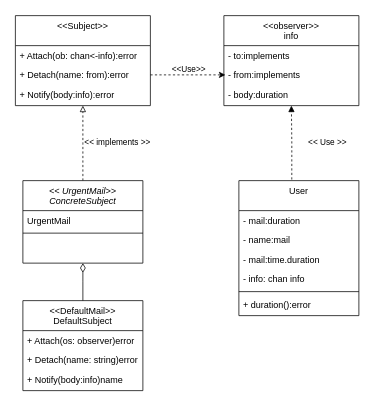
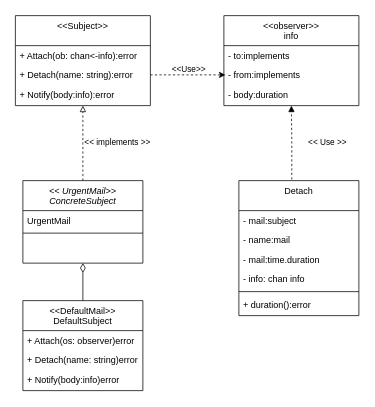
  <mxCell id="0" />
  <mxCell id="1" parent="0" />
  <mxCell id="2" style="edgeStyle=orthogonalEdgeStyle;rounded=0;orthogonalLoop=1;jettySize=auto;html=1;startArrow=none;startFill=0;endArrow=block;endFill=0;dashed=1;" parent="1" source="3" edge="1"><mxGeometry relative="1" as="geometry"><mxPoint x="110" y="140" as="targetPoint" /></mxGeometry></mxCell>
  <mxCell id="3" value="&lt;&lt; UrgentMail&gt;&gt;&#10;ConcreteSubject" style="swimlane;fontStyle=2;align=center;verticalAlign=top;childLayout=stackLayout;horizontal=1;startSize=40;horizontalStack=0;resizeParent=1;resizeLast=0;collapsible=1;marginBottom=0;rounded=0;shadow=0;strokeWidth=1;" parent="1" vertex="1"><mxGeometry x="30" y="240" width="160" height="110" as="geometry"><mxRectangle x="230" y="140" width="160" height="26" as="alternateBounds" /></mxGeometry></mxCell>
  <mxCell id="4" value="UrgentMail" style="text;align=left;verticalAlign=top;spacingLeft=4;spacingRight=4;overflow=hidden;rotatable=0;points=[[0,0.5],[1,0.5]];portConstraint=eastwest;" parent="3" vertex="1"><mxGeometry y="40" width="160" height="26" as="geometry" /></mxCell>
  <mxCell id="5" value="" style="line;html=1;strokeWidth=1;align=left;verticalAlign=middle;spacingTop=-1;spacingLeft=3;spacingRight=3;rotatable=0;labelPosition=right;points=[];portConstraint=eastwest;" parent="3" vertex="1"><mxGeometry y="66" width="160" height="8" as="geometry" /></mxCell>
  <mxCell id="6" value="&lt;&lt;DefaultMail&gt;&gt;&#10;DefaultSubject&#10;" style="swimlane;fontStyle=0;align=center;verticalAlign=top;childLayout=stackLayout;horizontal=1;startSize=40;horizontalStack=0;resizeParent=1;resizeLast=0;collapsible=1;marginBottom=0;rounded=0;shadow=0;strokeWidth=1;" parent="1" vertex="1"><mxGeometry x="30" y="400" width="160" height="120" as="geometry"><mxRectangle x="130" y="380" width="160" height="26" as="alternateBounds" /></mxGeometry></mxCell>
  <mxCell id="7" value="+ Attach(os: observer)error" style="text;align=left;verticalAlign=top;spacingLeft=4;spacingRight=4;overflow=hidden;rotatable=0;points=[[0,0.5],[1,0.5]];portConstraint=eastwest;" parent="6" vertex="1"><mxGeometry y="40" width="160" height="26" as="geometry" /></mxCell>
  <mxCell id="8" value="+ Detach(name: string)error" style="text;align=left;verticalAlign=top;spacingLeft=4;spacingRight=4;overflow=hidden;rotatable=0;points=[[0,0.5],[1,0.5]];portConstraint=eastwest;" parent="6" vertex="1"><mxGeometry y="66" width="160" height="26" as="geometry" /></mxCell>
- <mxCell id="9" value="+ Notify(body:info)name" style="text;align=left;verticalAlign=top;spacingLeft=4;spacingRight=4;overflow=hidden;rotatable=0;points=[[0,0.5],[1,0.5]];portConstraint=eastwest;" parent="6" vertex="1"><mxGeometry y="92" width="160" height="26" as="geometry" /></mxCell>
+ <mxCell id="9" value="+ Notify(body:info)error" style="text;align=left;verticalAlign=top;spacingLeft=4;spacingRight=4;overflow=hidden;rotatable=0;points=[[0,0.5],[1,0.5]];portConstraint=eastwest;" parent="6" vertex="1"><mxGeometry y="92" width="160" height="26" as="geometry" /></mxCell>
  <mxCell id="10" value="" style="endArrow=diamondThin;endSize=10;endFill=0;shadow=0;strokeWidth=1;rounded=0;edgeStyle=elbowEdgeStyle;elbow=vertical;startArrow=none;startFill=0;" parent="1" source="6" target="3" edge="1"><mxGeometry width="160" relative="1" as="geometry"><mxPoint x="10" y="323" as="sourcePoint" /><mxPoint x="10" y="323" as="targetPoint" /></mxGeometry></mxCell>
  <mxCell id="11" style="edgeStyle=orthogonalEdgeStyle;rounded=0;orthogonalLoop=1;jettySize=auto;html=1;entryX=0.5;entryY=1;entryDx=0;entryDy=0;dashed=1;startArrow=none;startFill=0;endArrow=block;endFill=1;exitX=0.441;exitY=-0.008;exitDx=0;exitDy=0;exitPerimeter=0;" parent="1" source="12" target="23" edge="1"><mxGeometry relative="1" as="geometry" /></mxCell>
- <mxCell id="12" value="User" style="swimlane;fontStyle=0;align=center;verticalAlign=top;childLayout=stackLayout;horizontal=1;startSize=40;horizontalStack=0;resizeParent=1;resizeLast=0;collapsible=1;marginBottom=0;rounded=0;shadow=0;strokeWidth=1;" parent="1" vertex="1"><mxGeometry x="318" y="240" width="160" height="180" as="geometry"><mxRectangle x="550" y="140" width="160" height="26" as="alternateBounds" /></mxGeometry></mxCell>
- <mxCell id="13" value="- mail:duration" style="text;align=left;verticalAlign=top;spacingLeft=4;spacingRight=4;overflow=hidden;rotatable=0;points=[[0,0.5],[1,0.5]];portConstraint=eastwest;rounded=0;shadow=0;html=0;" parent="12" vertex="1"><mxGeometry y="40" width="160" height="26" as="geometry" /></mxCell>
+ <mxCell id="12" value="Detach" style="swimlane;fontStyle=0;align=center;verticalAlign=top;childLayout=stackLayout;horizontal=1;startSize=40;horizontalStack=0;resizeParent=1;resizeLast=0;collapsible=1;marginBottom=0;rounded=0;shadow=0;strokeWidth=1;" parent="1" vertex="1"><mxGeometry x="318" y="240" width="160" height="180" as="geometry"><mxRectangle x="550" y="140" width="160" height="26" as="alternateBounds" /></mxGeometry></mxCell>
+ <mxCell id="13" value="- mail:subject" style="text;align=left;verticalAlign=top;spacingLeft=4;spacingRight=4;overflow=hidden;rotatable=0;points=[[0,0.5],[1,0.5]];portConstraint=eastwest;rounded=0;shadow=0;html=0;" parent="12" vertex="1"><mxGeometry y="40" width="160" height="26" as="geometry" /></mxCell>
  <mxCell id="14" value="- name:mail" style="text;align=left;verticalAlign=top;spacingLeft=4;spacingRight=4;overflow=hidden;rotatable=0;points=[[0,0.5],[1,0.5]];portConstraint=eastwest;rounded=0;shadow=0;html=0;" parent="12" vertex="1"><mxGeometry y="66" width="160" height="26" as="geometry" /></mxCell>
  <mxCell id="15" value="- mail:time.duration" style="text;align=left;verticalAlign=top;spacingLeft=4;spacingRight=4;overflow=hidden;rotatable=0;points=[[0,0.5],[1,0.5]];portConstraint=eastwest;rounded=0;shadow=0;html=0;" vertex="1" parent="12"><mxGeometry y="92" width="160" height="26" as="geometry" /></mxCell>
  <mxCell id="16" value="- info: chan info" style="text;align=left;verticalAlign=top;spacingLeft=4;spacingRight=4;overflow=hidden;rotatable=0;points=[[0,0.5],[1,0.5]];portConstraint=eastwest;rounded=0;shadow=0;html=0;" vertex="1" parent="12"><mxGeometry y="118" width="160" height="26" as="geometry" /></mxCell>
  <mxCell id="17" value="" style="line;html=1;strokeWidth=1;align=left;verticalAlign=middle;spacingTop=-1;spacingLeft=3;spacingRight=3;rotatable=0;labelPosition=right;points=[];portConstraint=eastwest;" parent="12" vertex="1"><mxGeometry y="144" width="160" height="8" as="geometry" /></mxCell>
  <mxCell id="18" value="+ duration():error" style="text;align=left;verticalAlign=top;spacingLeft=4;spacingRight=4;overflow=hidden;rotatable=0;points=[[0,0.5],[1,0.5]];portConstraint=eastwest;" parent="12" vertex="1"><mxGeometry y="152" width="160" height="28" as="geometry" /></mxCell>
  <mxCell id="19" value="&lt;&lt;Subject&gt;&gt;&#10;" style="swimlane;fontStyle=0;align=center;verticalAlign=top;childLayout=stackLayout;horizontal=1;startSize=40;horizontalStack=0;resizeParent=1;resizeLast=0;collapsible=1;marginBottom=0;rounded=0;shadow=0;strokeWidth=1;" parent="1" vertex="1"><mxGeometry x="20" y="20" width="180" height="120" as="geometry"><mxRectangle x="130" y="380" width="160" height="26" as="alternateBounds" /></mxGeometry></mxCell>
  <mxCell id="20" value="+ Attach(ob: chan&lt;-info):error" style="text;align=left;verticalAlign=top;spacingLeft=4;spacingRight=4;overflow=hidden;rotatable=0;points=[[0,0.5],[1,0.5]];portConstraint=eastwest;" parent="19" vertex="1"><mxGeometry y="40" width="180" height="26" as="geometry" /></mxCell>
- <mxCell id="21" value="+ Detach(name: from):error" style="text;align=left;verticalAlign=top;spacingLeft=4;spacingRight=4;overflow=hidden;rotatable=0;points=[[0,0.5],[1,0.5]];portConstraint=eastwest;" parent="19" vertex="1"><mxGeometry y="66" width="180" height="26" as="geometry" /></mxCell>
+ <mxCell id="21" value="+ Detach(name: string):error" style="text;align=left;verticalAlign=top;spacingLeft=4;spacingRight=4;overflow=hidden;rotatable=0;points=[[0,0.5],[1,0.5]];portConstraint=eastwest;" parent="19" vertex="1"><mxGeometry y="66" width="180" height="26" as="geometry" /></mxCell>
  <mxCell id="22" value="+ Notify(body:info):error" style="text;align=left;verticalAlign=top;spacingLeft=4;spacingRight=4;overflow=hidden;rotatable=0;points=[[0,0.5],[1,0.5]];portConstraint=eastwest;" parent="19" vertex="1"><mxGeometry y="92" width="180" height="26" as="geometry" /></mxCell>
  <mxCell id="23" value="&lt;&lt;observer&gt;&gt;&#10;info" style="swimlane;fontStyle=0;align=center;verticalAlign=top;childLayout=stackLayout;horizontal=1;startSize=40;horizontalStack=0;resizeParent=1;resizeLast=0;collapsible=1;marginBottom=0;rounded=0;shadow=0;strokeWidth=1;" parent="1" vertex="1"><mxGeometry x="298" y="20" width="180" height="120" as="geometry"><mxRectangle x="130" y="380" width="160" height="26" as="alternateBounds" /></mxGeometry></mxCell>
  <mxCell id="24" value="- to:implements" style="text;align=left;verticalAlign=top;spacingLeft=4;spacingRight=4;overflow=hidden;rotatable=0;points=[[0,0.5],[1,0.5]];portConstraint=eastwest;rounded=0;shadow=0;html=0;" vertex="1" parent="23"><mxGeometry y="40" width="180" height="26" as="geometry" /></mxCell>
  <mxCell id="25" value="- from:implements" style="text;align=left;verticalAlign=top;spacingLeft=4;spacingRight=4;overflow=hidden;rotatable=0;points=[[0,0.5],[1,0.5]];portConstraint=eastwest;rounded=0;shadow=0;html=0;" vertex="1" parent="23"><mxGeometry y="66" width="180" height="26" as="geometry" /></mxCell>
  <mxCell id="26" value="- body:duration" style="text;align=left;verticalAlign=top;spacingLeft=4;spacingRight=4;overflow=hidden;rotatable=0;points=[[0,0.5],[1,0.5]];portConstraint=eastwest;rounded=0;shadow=0;html=0;" vertex="1" parent="23"><mxGeometry y="92" width="180" height="26" as="geometry" /></mxCell>
  <mxCell id="27" style="edgeStyle=orthogonalEdgeStyle;rounded=0;orthogonalLoop=1;jettySize=auto;html=1;dashed=1;startArrow=none;startFill=0;endArrow=classic;endFill=1;verticalAlign=top;" parent="1" source="21" edge="1"><mxGeometry relative="1" as="geometry"><mxPoint x="300" y="99" as="targetPoint" /></mxGeometry></mxCell>
  <mxCell id="28" value="&amp;lt;&amp;lt;Use&amp;gt;&amp;gt;" style="edgeLabel;html=1;align=center;verticalAlign=middle;resizable=0;points=[];" parent="27" vertex="1" connectable="0"><mxGeometry x="-0.291" relative="1" as="geometry"><mxPoint x="14.57" y="-9" as="offset" /></mxGeometry></mxCell>
  <mxCell id="29" value="&amp;lt;&amp;lt;&amp;nbsp;implements &amp;gt;&amp;gt;" style="edgeLabel;html=1;align=center;verticalAlign=middle;resizable=0;points=[];" parent="1" vertex="1" connectable="0"><mxGeometry x="159.999" y="190" as="geometry"><mxPoint x="-4" y="-2" as="offset" /></mxGeometry></mxCell>
  <mxCell id="30" value="&amp;lt;&amp;lt; Use &amp;gt;&amp;gt;" style="edgeLabel;html=1;align=center;verticalAlign=middle;resizable=0;points=[];" parent="1" vertex="1" connectable="0"><mxGeometry x="439.999" y="190" as="geometry"><mxPoint x="-4" y="-2" as="offset" /></mxGeometry></mxCell>
